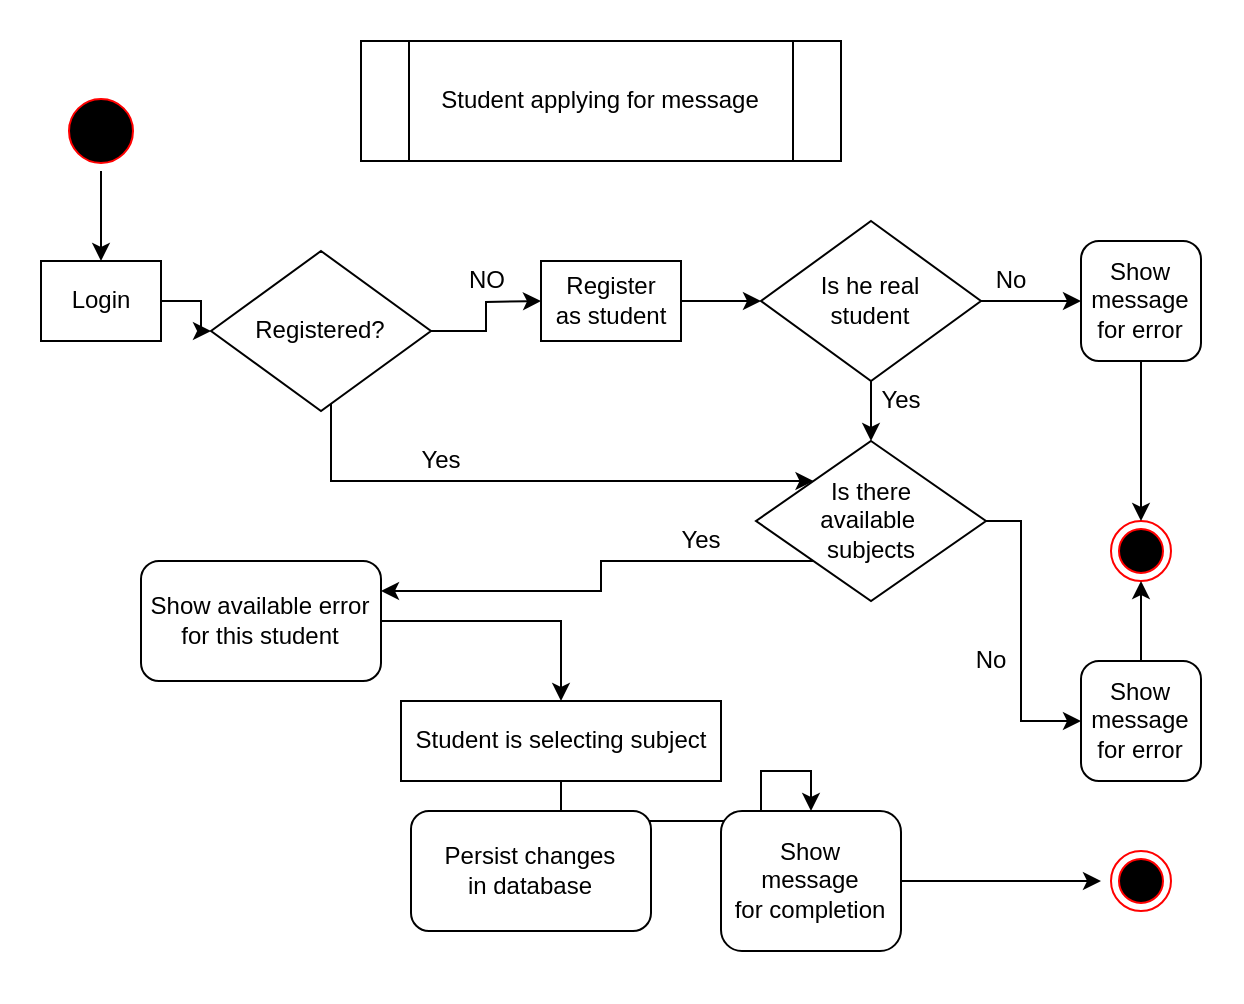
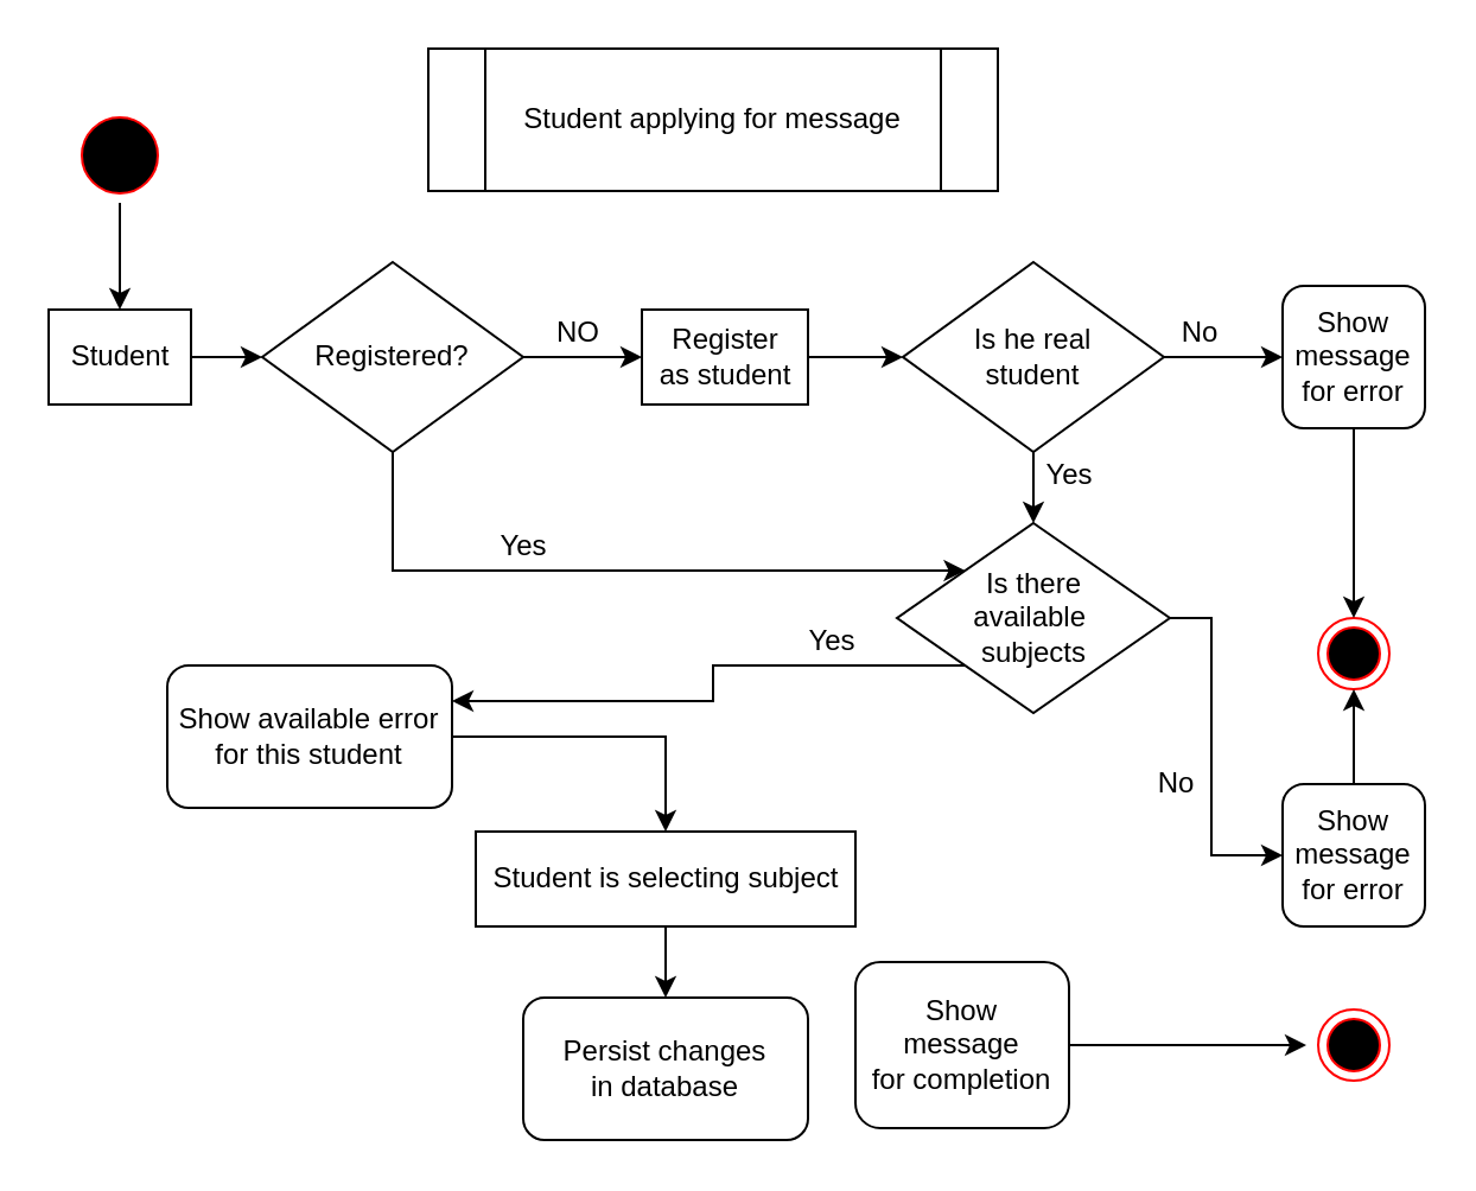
  <mxCell id="0" />
  <mxCell id="1" parent="0" />
  <mxCell id="2" value="" style="edgeStyle=orthogonalEdgeStyle;rounded=0;orthogonalLoop=1;jettySize=auto;html=1;" parent="1" source="3" target="6" edge="1"><mxGeometry relative="1" as="geometry" /></mxCell>
- <mxCell id="3" value="Login" style="html=1;" parent="1" vertex="1"><mxGeometry x="20" y="130" width="60" height="40" as="geometry" /></mxCell>
+ <mxCell id="3" value="Student" style="html=1;" parent="1" vertex="1"><mxGeometry x="20" y="130" width="60" height="40" as="geometry" /></mxCell>
  <mxCell id="4" value="" style="edgeStyle=orthogonalEdgeStyle;rounded=0;orthogonalLoop=1;jettySize=auto;html=1;entryX=0;entryY=0;entryDx=0;entryDy=0;" parent="1" source="6" target="16" edge="1"><mxGeometry relative="1" as="geometry"><mxPoint x="165" y="250" as="targetPoint" /><Array as="points"><mxPoint x="165" y="240" /></Array></mxGeometry></mxCell>
  <mxCell id="5" value="" style="edgeStyle=orthogonalEdgeStyle;rounded=0;orthogonalLoop=1;jettySize=auto;html=1;" parent="1" source="6" edge="1"><mxGeometry relative="1" as="geometry"><mxPoint x="270" y="150" as="targetPoint" /></mxGeometry></mxCell>
- <mxCell id="6" value="Registered?" style="rhombus;whiteSpace=wrap;html=1;" parent="1" vertex="1"><mxGeometry x="105" y="125" width="110" height="80" as="geometry" /></mxCell>
+ <mxCell id="6" value="Registered?" style="rhombus;whiteSpace=wrap;html=1;" parent="1" vertex="1"><mxGeometry x="110" y="110" width="110" height="80" as="geometry" /></mxCell>
  <mxCell id="7" value="Yes" style="text;html=1;align=center;verticalAlign=middle;resizable=0;points=[];autosize=1;" parent="1" vertex="1"><mxGeometry x="200" y="220" width="40" height="20" as="geometry" /></mxCell>
  <mxCell id="8" value="" style="edgeStyle=orthogonalEdgeStyle;rounded=0;orthogonalLoop=1;jettySize=auto;html=1;" parent="1" source="9" edge="1"><mxGeometry relative="1" as="geometry"><mxPoint x="380" y="150" as="targetPoint" /></mxGeometry></mxCell>
  <mxCell id="9" value="Register &lt;br&gt;as student" style="html=1;" parent="1" vertex="1"><mxGeometry x="270" y="130" width="70" height="40" as="geometry" /></mxCell>
  <mxCell id="10" value="NO" style="text;html=1;align=center;verticalAlign=middle;resizable=0;points=[];autosize=1;" parent="1" vertex="1"><mxGeometry x="228" y="130" width="30" height="20" as="geometry" /></mxCell>
  <mxCell id="11" value="Student applying for message" style="shape=process;whiteSpace=wrap;html=1;backgroundOutline=1;" parent="1" vertex="1"><mxGeometry x="180" y="20" width="240" height="60" as="geometry" /></mxCell>
  <mxCell id="12" value="" style="edgeStyle=orthogonalEdgeStyle;rounded=0;orthogonalLoop=1;jettySize=auto;html=1;" parent="1" source="13" target="3" edge="1"><mxGeometry relative="1" as="geometry" /></mxCell>
  <mxCell id="13" value="" style="ellipse;html=1;shape=startState;fillColor=#000000;strokeColor=#ff0000;" parent="1" vertex="1"><mxGeometry x="30" y="45" width="40" height="40" as="geometry" /></mxCell>
  <mxCell id="14" value="" style="edgeStyle=orthogonalEdgeStyle;rounded=0;orthogonalLoop=1;jettySize=auto;html=1;" parent="1" source="16" target="26" edge="1"><mxGeometry relative="1" as="geometry"><Array as="points"><mxPoint x="510" y="260" /><mxPoint x="510" y="360" /></Array></mxGeometry></mxCell>
  <mxCell id="15" value="" style="edgeStyle=orthogonalEdgeStyle;rounded=0;orthogonalLoop=1;jettySize=auto;html=1;entryX=1;entryY=0.25;entryDx=0;entryDy=0;" parent="1" source="16" target="30" edge="1"><mxGeometry relative="1" as="geometry"><mxPoint x="320" y="260" as="targetPoint" /><Array as="points"><mxPoint x="300" y="280" /><mxPoint x="300" y="295" /></Array></mxGeometry></mxCell>
  <mxCell id="16" value="Is there&lt;br&gt;available&amp;nbsp;&lt;br&gt;subjects" style="rhombus;whiteSpace=wrap;html=1;" parent="1" vertex="1"><mxGeometry x="377.5" y="220" width="115" height="80" as="geometry" /></mxCell>
  <mxCell id="17" value="" style="edgeStyle=orthogonalEdgeStyle;rounded=0;orthogonalLoop=1;jettySize=auto;html=1;" parent="1" source="19" edge="1"><mxGeometry relative="1" as="geometry"><mxPoint x="540" y="150" as="targetPoint" /></mxGeometry></mxCell>
  <mxCell id="18" value="" style="edgeStyle=orthogonalEdgeStyle;rounded=0;orthogonalLoop=1;jettySize=auto;html=1;" parent="1" source="19" edge="1"><mxGeometry relative="1" as="geometry"><mxPoint x="435" y="220" as="targetPoint" /></mxGeometry></mxCell>
  <mxCell id="19" value="Is he real &lt;br&gt;student" style="rhombus;whiteSpace=wrap;html=1;" parent="1" vertex="1"><mxGeometry x="380" y="110" width="110" height="80" as="geometry" /></mxCell>
  <mxCell id="20" value="No" style="text;html=1;align=center;verticalAlign=middle;resizable=0;points=[];autosize=1;" parent="1" vertex="1"><mxGeometry x="490" y="130" width="30" height="20" as="geometry" /></mxCell>
  <mxCell id="21" value="" style="ellipse;html=1;shape=endState;fillColor=#000000;strokeColor=#ff0000;" parent="1" vertex="1"><mxGeometry x="555" y="260" width="30" height="30" as="geometry" /></mxCell>
  <mxCell id="22" value="" style="edgeStyle=orthogonalEdgeStyle;rounded=0;orthogonalLoop=1;jettySize=auto;html=1;" parent="1" source="23" edge="1"><mxGeometry relative="1" as="geometry"><mxPoint x="570" y="260" as="targetPoint" /></mxGeometry></mxCell>
  <mxCell id="23" value="Show&lt;br&gt;message for error" style="rounded=1;whiteSpace=wrap;html=1;" parent="1" vertex="1"><mxGeometry x="540" y="120" width="60" height="60" as="geometry" /></mxCell>
  <mxCell id="24" value="Yes" style="text;html=1;align=center;verticalAlign=middle;resizable=0;points=[];autosize=1;" parent="1" vertex="1"><mxGeometry x="430" y="190" width="40" height="20" as="geometry" /></mxCell>
  <mxCell id="25" value="" style="edgeStyle=orthogonalEdgeStyle;rounded=0;orthogonalLoop=1;jettySize=auto;html=1;" parent="1" source="26" edge="1"><mxGeometry relative="1" as="geometry"><mxPoint x="570" y="290" as="targetPoint" /></mxGeometry></mxCell>
  <mxCell id="26" value="Show&lt;br&gt;message for error" style="rounded=1;whiteSpace=wrap;html=1;" parent="1" vertex="1"><mxGeometry x="540" y="330" width="60" height="60" as="geometry" /></mxCell>
  <mxCell id="27" value="No" style="text;html=1;align=center;verticalAlign=middle;resizable=0;points=[];autosize=1;" parent="1" vertex="1"><mxGeometry x="480" y="320" width="30" height="20" as="geometry" /></mxCell>
  <mxCell id="28" value="Yes" style="text;html=1;align=center;verticalAlign=middle;resizable=0;points=[];autosize=1;" parent="1" vertex="1"><mxGeometry x="330" y="260" width="40" height="20" as="geometry" /></mxCell>
  <mxCell id="29" value="" style="edgeStyle=orthogonalEdgeStyle;rounded=0;orthogonalLoop=1;jettySize=auto;html=1;entryX=0.5;entryY=0;entryDx=0;entryDy=0;" parent="1" source="30" target="33" edge="1"><mxGeometry relative="1" as="geometry"><mxPoint x="300" y="390" as="targetPoint" /></mxGeometry></mxCell>
  <mxCell id="30" value="Show available error for this student" style="rounded=1;whiteSpace=wrap;html=1;" parent="1" vertex="1"><mxGeometry x="70" y="280" width="120" height="60" as="geometry" /></mxCell>
  <mxCell id="31" value="" style="edgeStyle=orthogonalEdgeStyle;rounded=0;orthogonalLoop=1;jettySize=auto;html=1;" parent="1" source="33" target="34" edge="1"><mxGeometry relative="1" as="geometry" /></mxCell>
- <mxCell id="32" value="" style="edgeStyle=orthogonalEdgeStyle;rounded=0;orthogonalLoop=1;jettySize=auto;html=1;entryX=0.5;entryY=0;entryDx=0;entryDy=0;" parent="1" source="33" target="36" edge="1"><mxGeometry relative="1" as="geometry"><mxPoint x="440" y="410" as="targetPoint" /></mxGeometry></mxCell>
  <mxCell id="33" value="Student is selecting subject" style="html=1;" parent="1" vertex="1"><mxGeometry x="200" y="350" width="160" height="40" as="geometry" /></mxCell>
- <mxCell id="34" value="Persist changes&lt;br&gt;in database" style="rounded=1;whiteSpace=wrap;html=1;" parent="1" vertex="1"><mxGeometry x="205" y="405" width="120" height="60" as="geometry" /></mxCell>
+ <mxCell id="34" value="Persist changes&lt;br&gt;in database" style="rounded=1;whiteSpace=wrap;html=1;" parent="1" vertex="1"><mxGeometry x="220" y="420" width="120" height="60" as="geometry" /></mxCell>
  <mxCell id="35" value="" style="edgeStyle=orthogonalEdgeStyle;rounded=0;orthogonalLoop=1;jettySize=auto;html=1;" parent="1" source="36" edge="1"><mxGeometry relative="1" as="geometry"><mxPoint x="550" y="440" as="targetPoint" /></mxGeometry></mxCell>
  <mxCell id="36" value="Show&lt;br&gt;message&lt;br&gt;for completion" style="rounded=1;whiteSpace=wrap;html=1;" parent="1" vertex="1"><mxGeometry x="360" y="405" width="90" height="70" as="geometry" /></mxCell>
  <mxCell id="37" value="" style="ellipse;html=1;shape=endState;fillColor=#000000;strokeColor=#ff0000;" parent="1" vertex="1"><mxGeometry x="555" y="425" width="30" height="30" as="geometry" /></mxCell>
